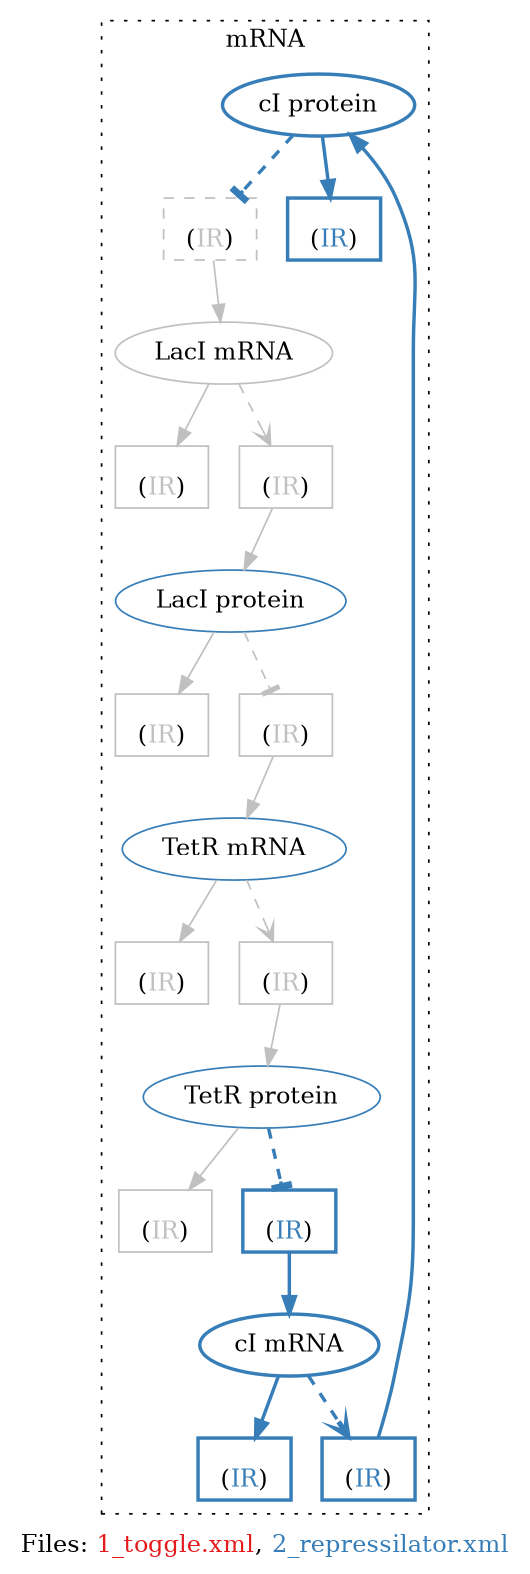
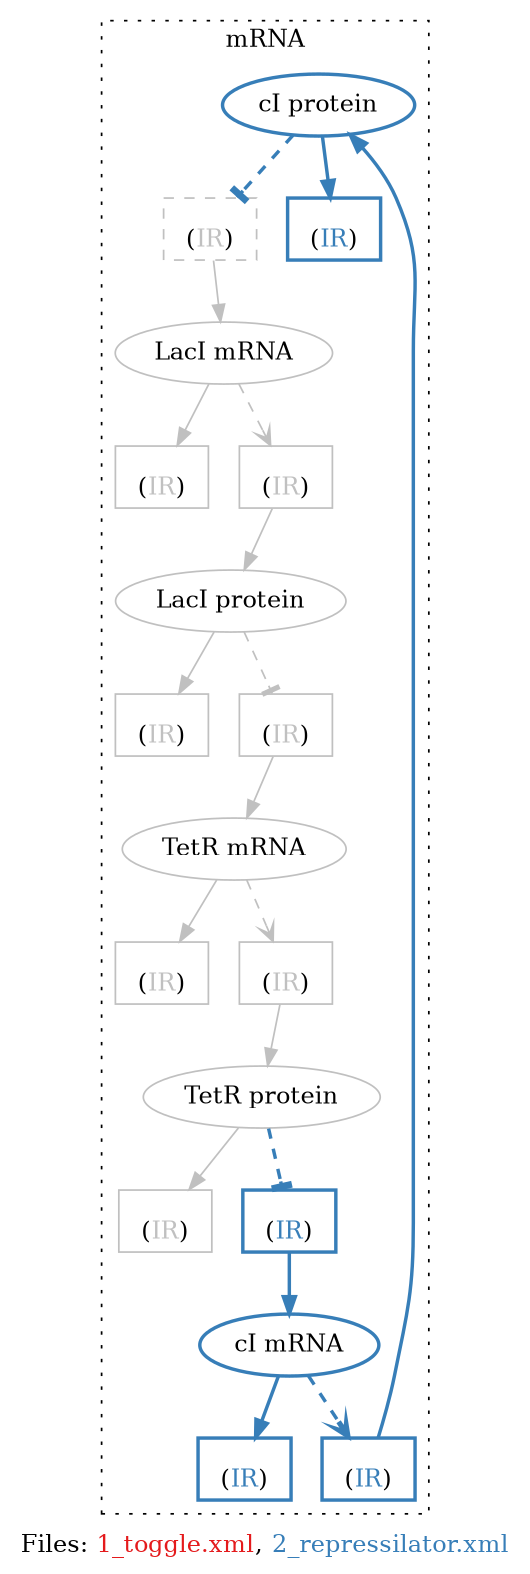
  digraph {
    label=<Files: <font color='#e41a1c'>1_toggle.xml</font>, <font color='#377eb8'>2_repressilator.xml</font>>
    rankdir=TB
    node [color=grey shape=rectangle]
    edge [color=grey]
    n1 [color="#377eb8" label="cI protein" style="bold," shape=""]
    n2 [label=<<br/>(<font color='grey'>IR</font>)> style=dashed]
    n3 [color="#377eb8" label=<<br/>(<font color='#377eb8'>IR</font>)> style="bold,"]
-   n4 [color="#377eb8" label="LacI protein" shape=""]
+   n4 [label="LacI protein" shape=""]
    n5 [label=<<br/>(<font color='grey'>IR</font>)>]
    n6 [label=<<br/>(<font color='grey'>IR</font>)>]
-   n7 [color="#377eb8" label="TetR protein" shape=""]
+   n7 [label="TetR protein" shape=""]
    n8 [label=<<br/>(<font color='grey'>IR</font>)>]
    n9 [color="#377eb8" label=<<br/>(<font color='#377eb8'>IR</font>)> style="bold,"]
-   n10 [color="#377eb8" label="TetR mRNA" shape=""]
+   n10 [label="TetR mRNA" shape=""]
    n11 [label=<<br/>(<font color='grey'>IR</font>)>]
    n12 [label=<<br/>(<font color='grey'>IR</font>)>]
    n13 [label="LacI mRNA" shape=""]
    n14 [label=<<br/>(<font color='grey'>IR</font>)>]
    n15 [label=<<br/>(<font color='grey'>IR</font>)>]
    n16 [color="#377eb8" label="cI mRNA" style="bold," shape=""]
    n17 [color="#377eb8" label=<<br/>(<font color='#377eb8'>IR</font>)> style="bold,"]
    n18 [color="#377eb8" label=<<br/>(<font color='#377eb8'>IR</font>)> style="bold,"]
    subgraph cluster_1 {
      label=mRNA
      style=dotted
      n1
      n2
      n3
      n4
      n5
      n6
      n7
      n8
      n9
      n10
      n11
      n12
      n13
      n14
      n15
      n16
      n17
      n18
    }
    n1 -> n2 [arrowhead=tee color="#377eb8" style="bold,dashed"]
    n1 -> n3 [color="#377eb8" style="bold,"]
    n2 -> n13
    n4 -> n5
    n4 -> n6 [arrowhead=tee style=dashed]
    n6 -> n10
    n7 -> n2 [arrowhead=tee color="#e41a1c" style="invis,dashed"]
    n7 -> n8
    n7 -> n9 [arrowhead=tee color="#377eb8" style="bold,dashed"]
    n9 -> n16 [color="#377eb8" style="bold,"]
    n10 -> n11
    n10 -> n12 [arrowhead=vee style=dashed]
    n12 -> n7
    n13 -> n14
    n13 -> n15 [arrowhead=vee style=dashed]
    n15 -> n4
    n16 -> n17 [color="#377eb8" style="bold,"]
    n16 -> n18 [arrowhead=vee color="#377eb8" style="bold,dashed"]
    n18 -> n1 [color="#377eb8" style="bold,"]
  }
